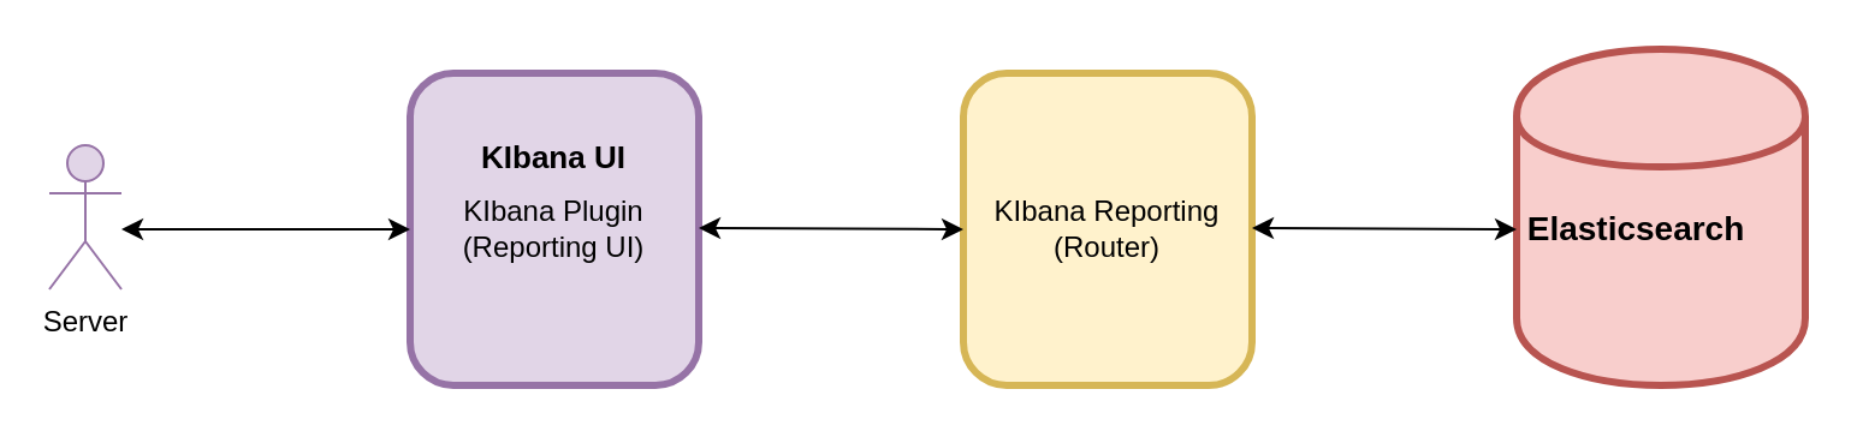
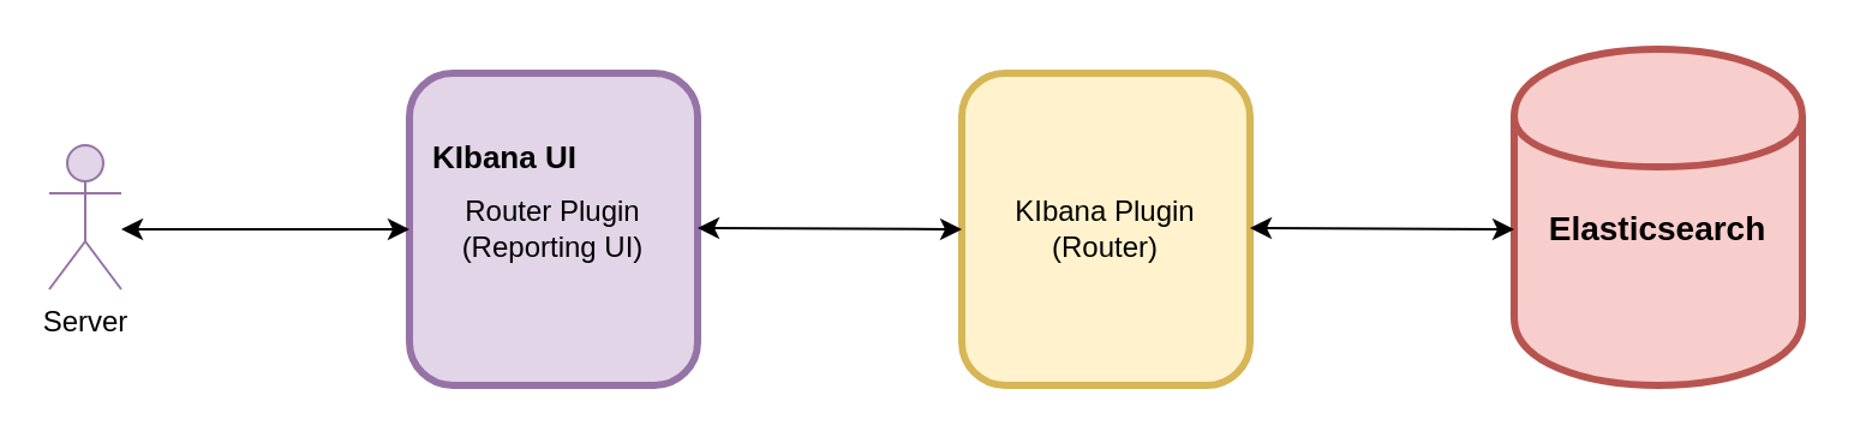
  <mxCell id="0" />
  <mxCell id="1" parent="0" />
- <mxCell id="2" value="KIbana Reporting (Router)" style="rounded=1;whiteSpace=wrap;html=1;fillColor=#fff2cc;strokeColor=#d6b656;strokeWidth=3;" vertex="1" parent="1"><mxGeometry x="400" y="30" width="120" height="130" as="geometry" /></mxCell>
+ <mxCell id="2" value="KIbana Plugin (Router)" style="rounded=1;whiteSpace=wrap;html=1;fillColor=#fff2cc;strokeColor=#d6b656;strokeWidth=3;" vertex="1" parent="1"><mxGeometry x="400" y="30" width="120" height="130" as="geometry" /></mxCell>
  <mxCell id="3" value="" style="shape=cylinder;whiteSpace=wrap;html=1;boundedLbl=1;backgroundOutline=1;fillColor=#f8cecc;strokeColor=#b85450;strokeWidth=3;" vertex="1" parent="1"><mxGeometry x="630" y="20" width="120" height="140" as="geometry" /></mxCell>
  <mxCell id="4" value="Server" style="shape=umlActor;verticalLabelPosition=bottom;labelBackgroundColor=#ffffff;verticalAlign=top;html=1;outlineConnect=0;fillColor=#e1d5e7;strokeColor=#9673a6;" vertex="1" parent="1"><mxGeometry x="20" y="60" width="30" height="60" as="geometry" /></mxCell>
- <mxCell id="5" value="KIbana Plugin (Reporting UI)" style="rounded=1;whiteSpace=wrap;html=1;fillColor=#e1d5e7;strokeColor=#9673a6;strokeWidth=3;" vertex="1" parent="1"><mxGeometry x="170" y="30" width="120" height="130" as="geometry" /></mxCell>
- <mxCell id="6" value="&lt;b&gt;&lt;font style=&quot;font-size: 13px&quot;&gt;KIbana UI&lt;/font&gt;&lt;/b&gt;" style="text;html=1;strokeColor=none;fillColor=none;align=center;verticalAlign=middle;whiteSpace=wrap;rounded=0;" vertex="1" parent="1"><mxGeometry x="195" y="55" width="70" height="20" as="geometry" /></mxCell>
+ <mxCell id="5" value="Router Plugin (Reporting UI)" style="rounded=1;whiteSpace=wrap;html=1;fillColor=#e1d5e7;strokeColor=#9673a6;strokeWidth=3;" vertex="1" parent="1"><mxGeometry x="170" y="30" width="120" height="130" as="geometry" /></mxCell>
+ <mxCell id="6" value="&lt;b&gt;&lt;font style=&quot;font-size: 13px&quot;&gt;KIbana UI&lt;/font&gt;&lt;/b&gt;" style="text;html=1;strokeColor=none;fillColor=none;align=center;verticalAlign=middle;whiteSpace=wrap;rounded=0;" vertex="1" parent="1"><mxGeometry x="175" y="55" width="70" height="20" as="geometry" /></mxCell>
  <mxCell id="7" value="" style="endArrow=classic;startArrow=classic;html=1;entryX=0;entryY=0.5;entryDx=0;entryDy=0;" edge="1" parent="1" target="5"><mxGeometry width="50" height="50" relative="1" as="geometry"><mxPoint x="50" y="95" as="sourcePoint" /><mxPoint x="210" y="215" as="targetPoint" /></mxGeometry></mxCell>
  <mxCell id="8" value="" style="endArrow=classic;startArrow=classic;html=1;" edge="1" parent="1"><mxGeometry width="50" height="50" relative="1" as="geometry"><mxPoint x="290" y="94.5" as="sourcePoint" /><mxPoint x="400" y="95" as="targetPoint" /></mxGeometry></mxCell>
  <mxCell id="9" value="" style="endArrow=classic;startArrow=classic;html=1;" edge="1" parent="1"><mxGeometry width="50" height="50" relative="1" as="geometry"><mxPoint x="520" y="94.5" as="sourcePoint" /><mxPoint x="630" y="95" as="targetPoint" /></mxGeometry></mxCell>
- <mxCell id="10" value="&lt;b&gt;&lt;font style=&quot;font-size: 14px&quot;&gt;Elasticsearch&lt;/font&gt;&lt;/b&gt;" style="text;html=1;strokeColor=none;fillColor=none;align=center;verticalAlign=middle;whiteSpace=wrap;rounded=0;" vertex="1" parent="1"><mxGeometry x="635" y="85" width="90" height="20" as="geometry" /></mxCell>
+ <mxCell id="10" value="&lt;b&gt;&lt;font style=&quot;font-size: 14px&quot;&gt;Elasticsearch&lt;/font&gt;&lt;/b&gt;" style="text;html=1;strokeColor=none;fillColor=none;align=center;verticalAlign=middle;whiteSpace=wrap;rounded=0;" vertex="1" parent="1"><mxGeometry x="645" y="85" width="90" height="20" as="geometry" /></mxCell>
